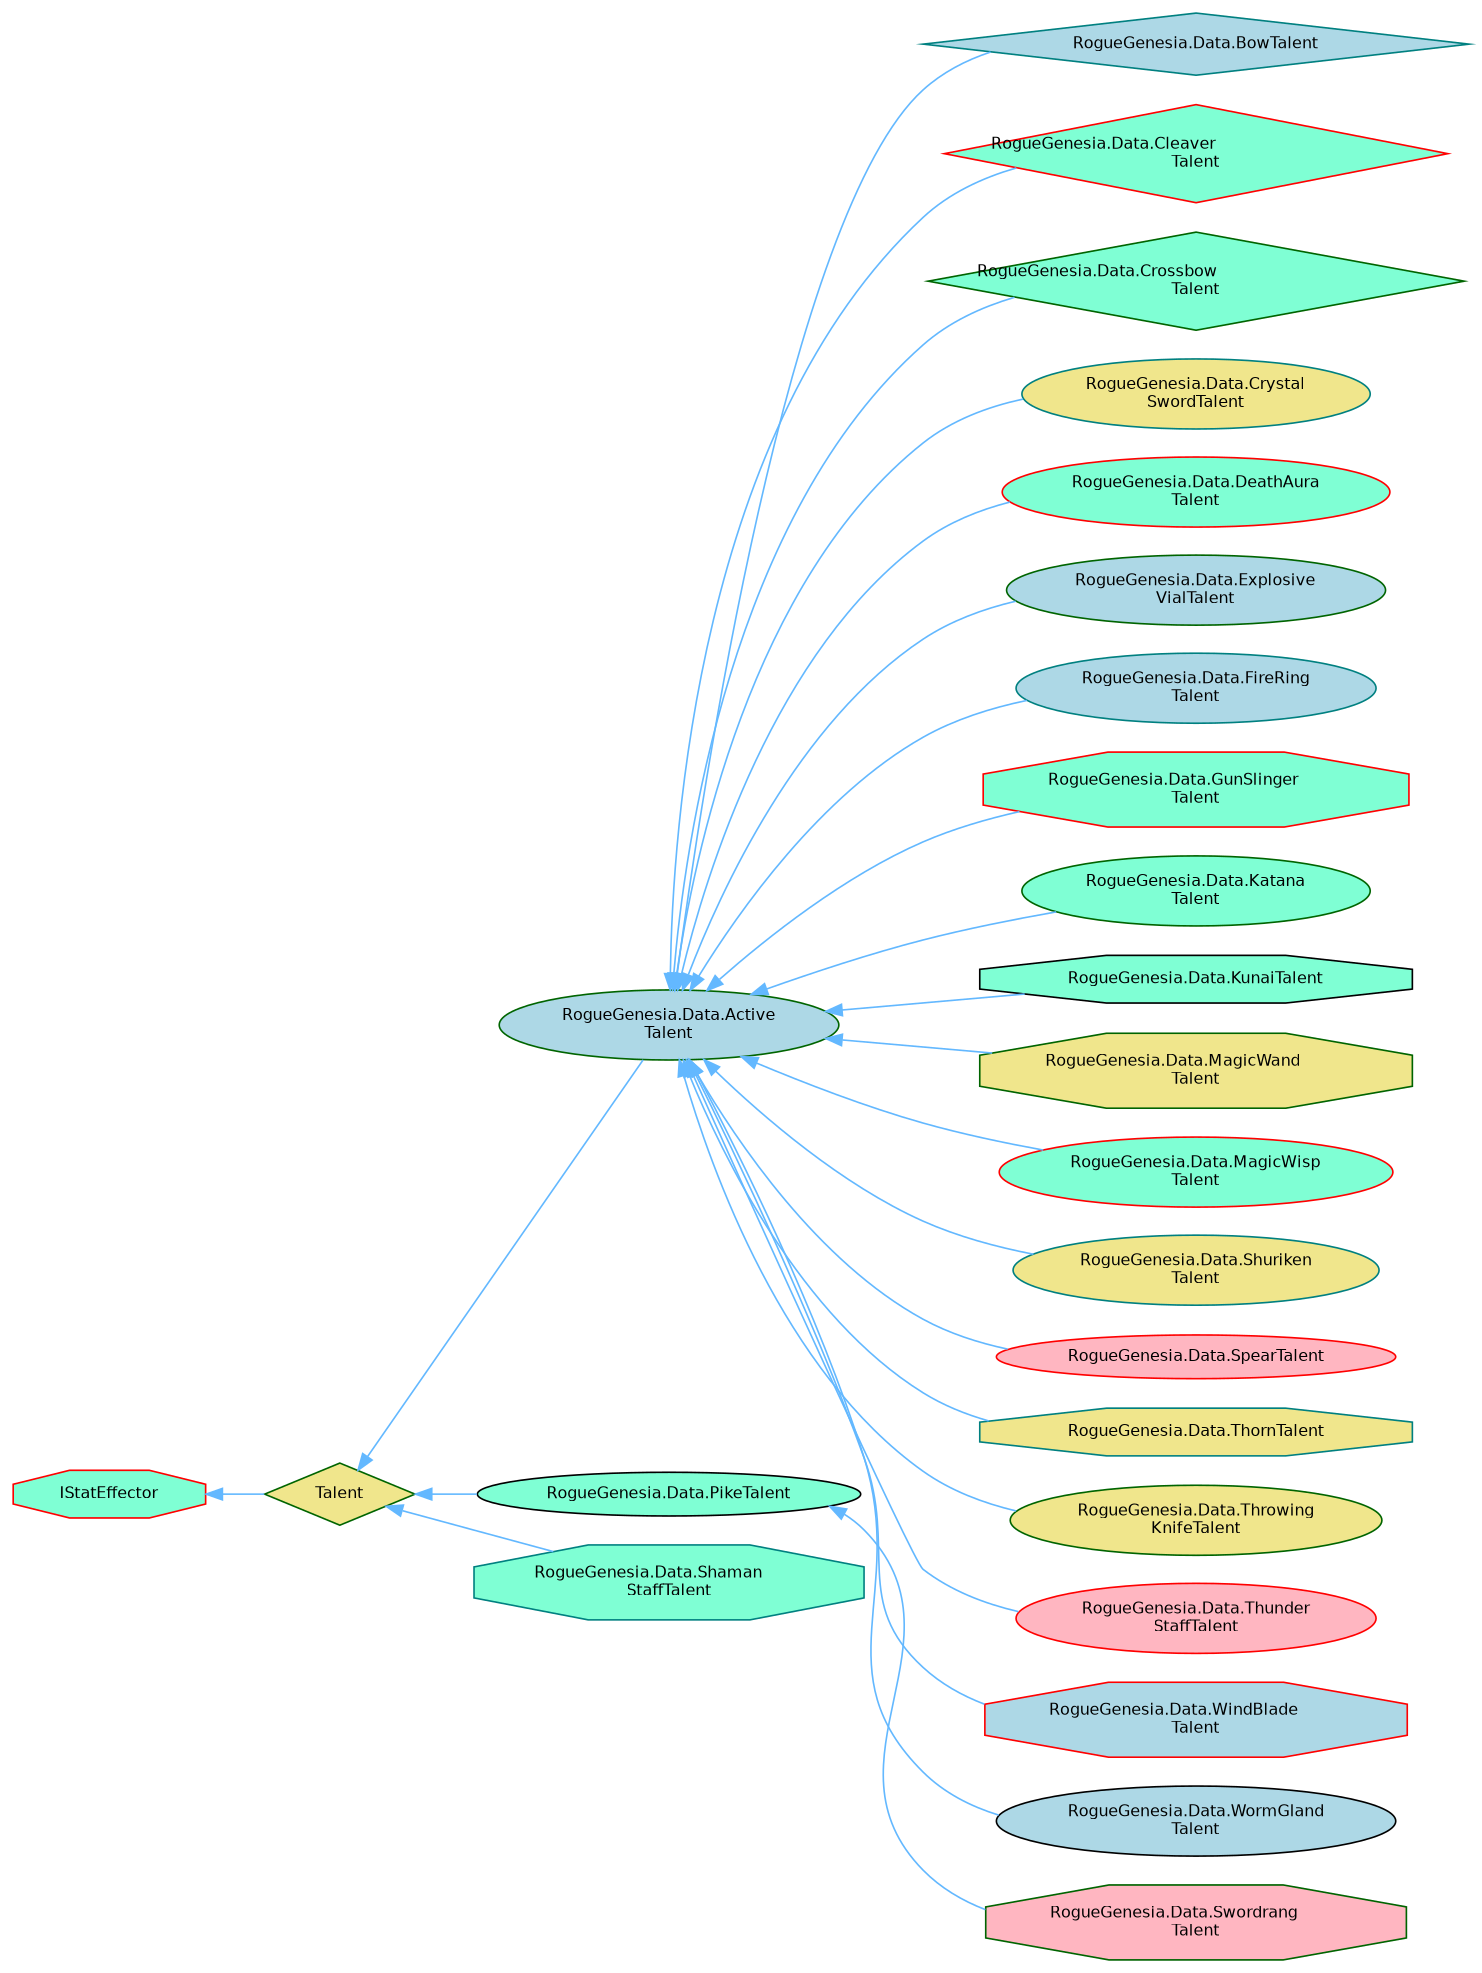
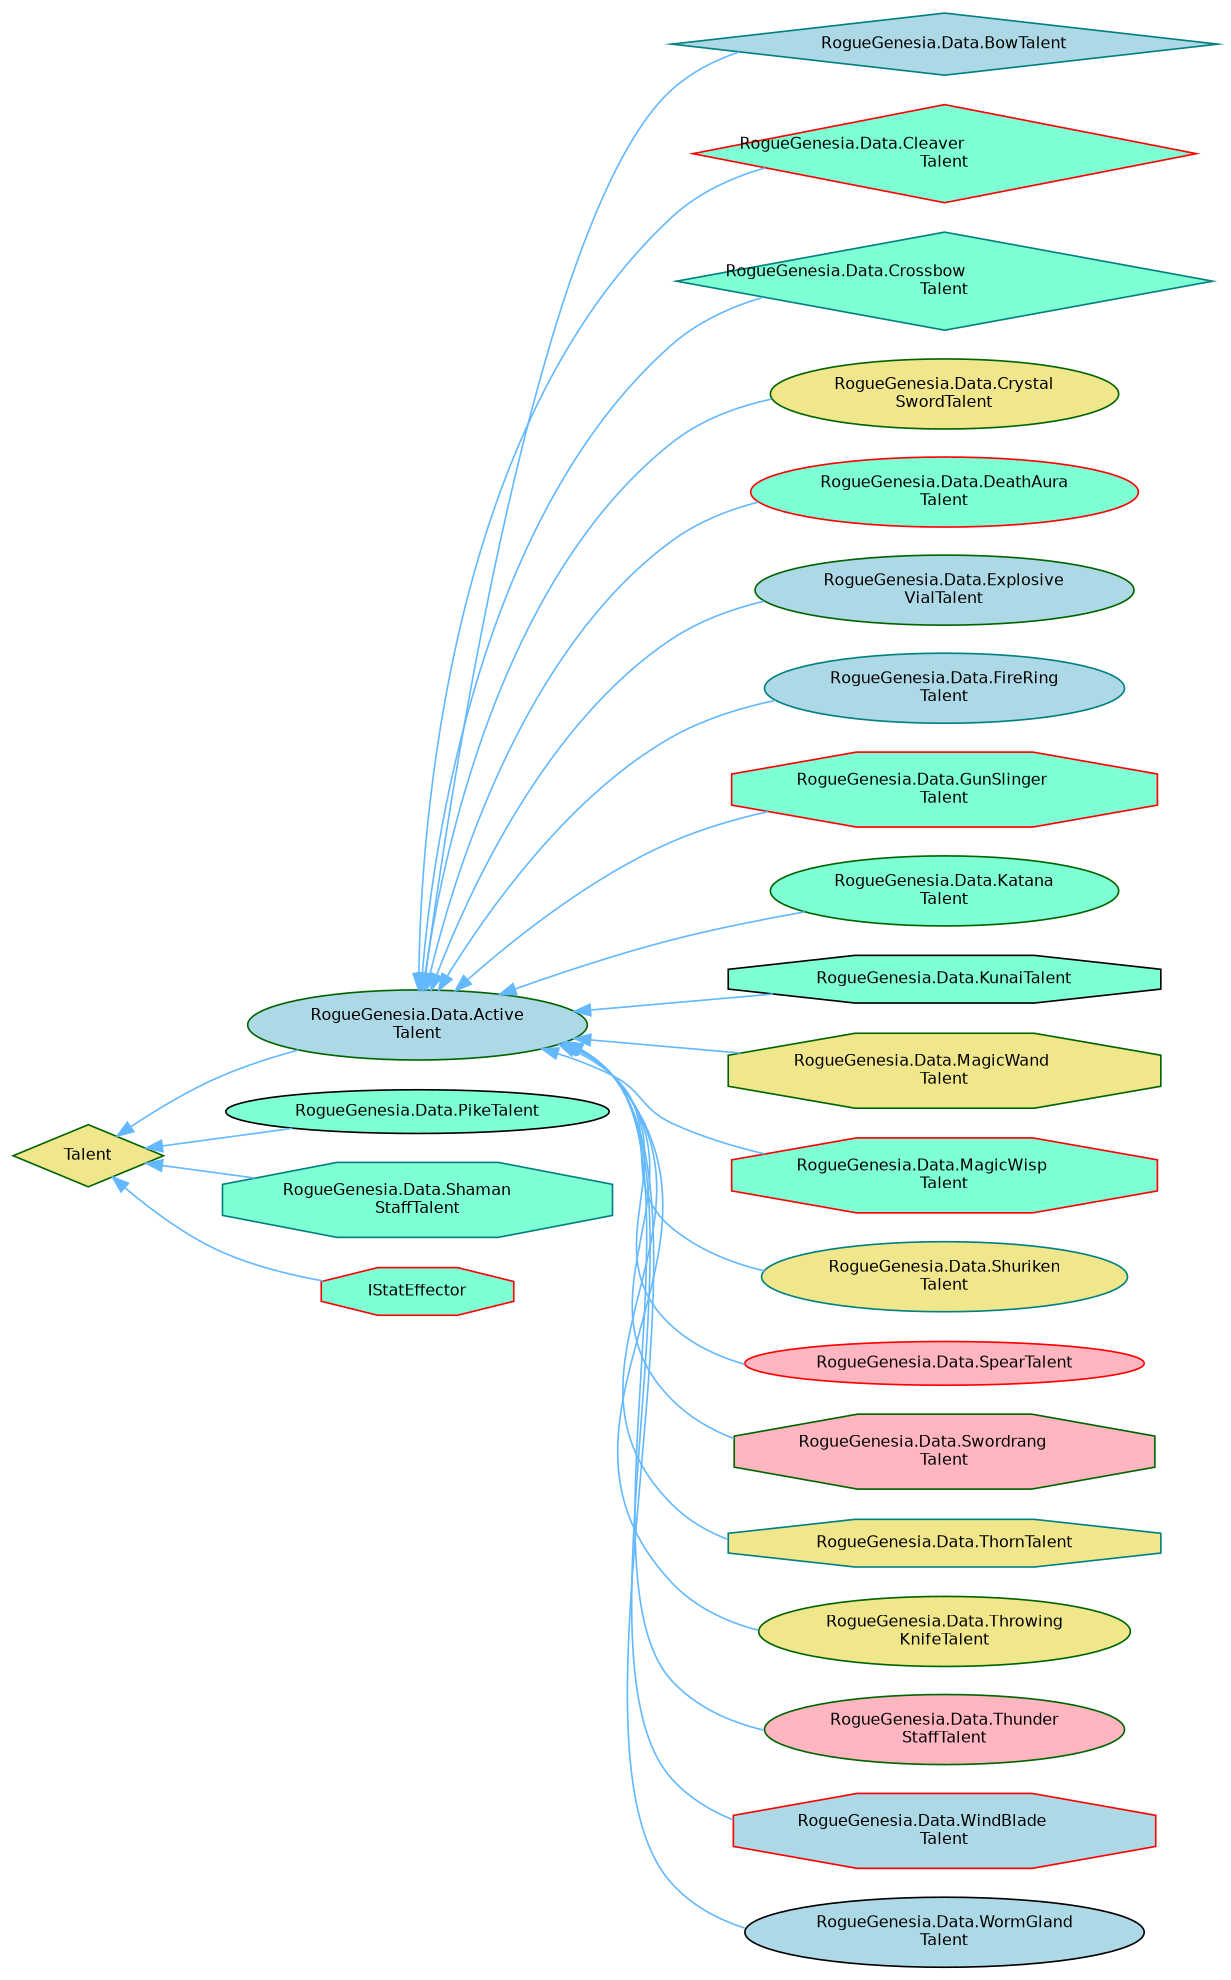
  digraph {
    rankdir=LR
    node [color=darkgreen fillcolor=aquamarine fontname=Helvetica fontsize=10 shape=ellipse style=filled]
    edge [color=steelblue1 dir=back fontname=Helvetica fontsize=10 labelfontname=Helvetica labelfontsize=10 style=solid]
    n1 [fillcolor=lightblue fontcolor=black height=0.2 label="RogueGenesia.Data.Active\lTalent" width=0.4]
    n2 [color=teal fillcolor=lightblue height=0.2 label="RogueGenesia.Data.BowTalent" shape=diamond width=0.4]
    n3 [color=red height=0.2 label="RogueGenesia.Data.Cleaver\lTalent" shape=diamond width=0.4]
-   n4 [height=0.2 label="RogueGenesia.Data.Crossbow\lTalent" shape=diamond width=0.4]
-   n5 [color=teal fillcolor=khaki height=0.2 label="RogueGenesia.Data.Crystal\lSwordTalent" width=0.4]
+   n4 [color=teal height=0.2 label="RogueGenesia.Data.Crossbow\lTalent" shape=diamond width=0.4]
+   n5 [fillcolor=khaki height=0.2 label="RogueGenesia.Data.Crystal\lSwordTalent" width=0.4]
    n6 [color=red height=0.2 label="RogueGenesia.Data.DeathAura\lTalent" width=0.4]
    n7 [fillcolor=lightblue height=0.2 label="RogueGenesia.Data.Explosive\lVialTalent" width=0.4]
    n8 [color=teal fillcolor=lightblue height=0.2 label="RogueGenesia.Data.FireRing\lTalent" width=0.4]
    n9 [color=red height=0.2 label="RogueGenesia.Data.GunSlinger\lTalent" shape=octagon width=0.4]
    n10 [height=0.2 label="RogueGenesia.Data.Katana\lTalent" width=0.4]
    n11 [color=black height=0.2 label="RogueGenesia.Data.KunaiTalent" shape=octagon width=0.4]
    n12 [fillcolor=khaki height=0.2 label="RogueGenesia.Data.MagicWand\lTalent" shape=octagon width=0.4]
-   n13 [color=red height=0.2 label="RogueGenesia.Data.MagicWisp\lTalent" width=0.4]
+   n13 [color=red height=0.2 label="RogueGenesia.Data.MagicWisp\lTalent" shape=octagon width=0.4]
    n14 [color=teal fillcolor=khaki height=0.2 label="RogueGenesia.Data.Shuriken\lTalent" width=0.4]
    n15 [color=red fillcolor=lightpink height=0.2 label="RogueGenesia.Data.SpearTalent" width=0.4]
    n16 [fillcolor=lightpink height=0.2 label="RogueGenesia.Data.Swordrang\lTalent" shape=octagon width=0.4]
    n17 [color=teal fillcolor=khaki height=0.2 label="RogueGenesia.Data.ThornTalent" shape=octagon width=0.4]
    n18 [fillcolor=khaki height=0.2 label="RogueGenesia.Data.Throwing\lKnifeTalent" width=0.4]
-   n19 [color=red fillcolor=lightpink height=0.2 label="RogueGenesia.Data.Thunder\lStaffTalent" width=0.4]
+   n19 [fillcolor=lightpink height=0.2 label="RogueGenesia.Data.Thunder\lStaffTalent" width=0.4]
    n20 [color=red fillcolor=lightblue height=0.2 label="RogueGenesia.Data.WindBlade\lTalent" shape=octagon width=0.4]
    n21 [color=black fillcolor=lightblue height=0.2 label="RogueGenesia.Data.WormGland\lTalent" width=0.4]
    n22 [color=black height=0.2 label="RogueGenesia.Data.PikeTalent" width=0.4]
    n23 [color=teal height=0.2 label="RogueGenesia.Data.Shaman\lStaffTalent" shape=octagon width=0.4]
    n24 [fillcolor=khaki height=0.2 label=Talent shape=diamond width=0.4]
    n25 [color=red height=0.2 label=IStatEffector shape=octagon width=0.4]
    n1 -> n2
    n1 -> n3
    n1 -> n4
    n1 -> n5
    n1 -> n6
    n1 -> n7
    n1 -> n8
    n1 -> n9
    n1 -> n10
    n1 -> n11
    n1 -> n12
    n1 -> n13
    n1 -> n14
    n1 -> n15
-   n22 -> n16
+   n1 -> n16
    n1 -> n17
    n1 -> n18
    n1 -> n19
    n1 -> n20
    n1 -> n21
    n24 -> n1
    n24 -> n22
    n24 -> n23
-   n25 -> n24
+   n24 -> n25
  }
